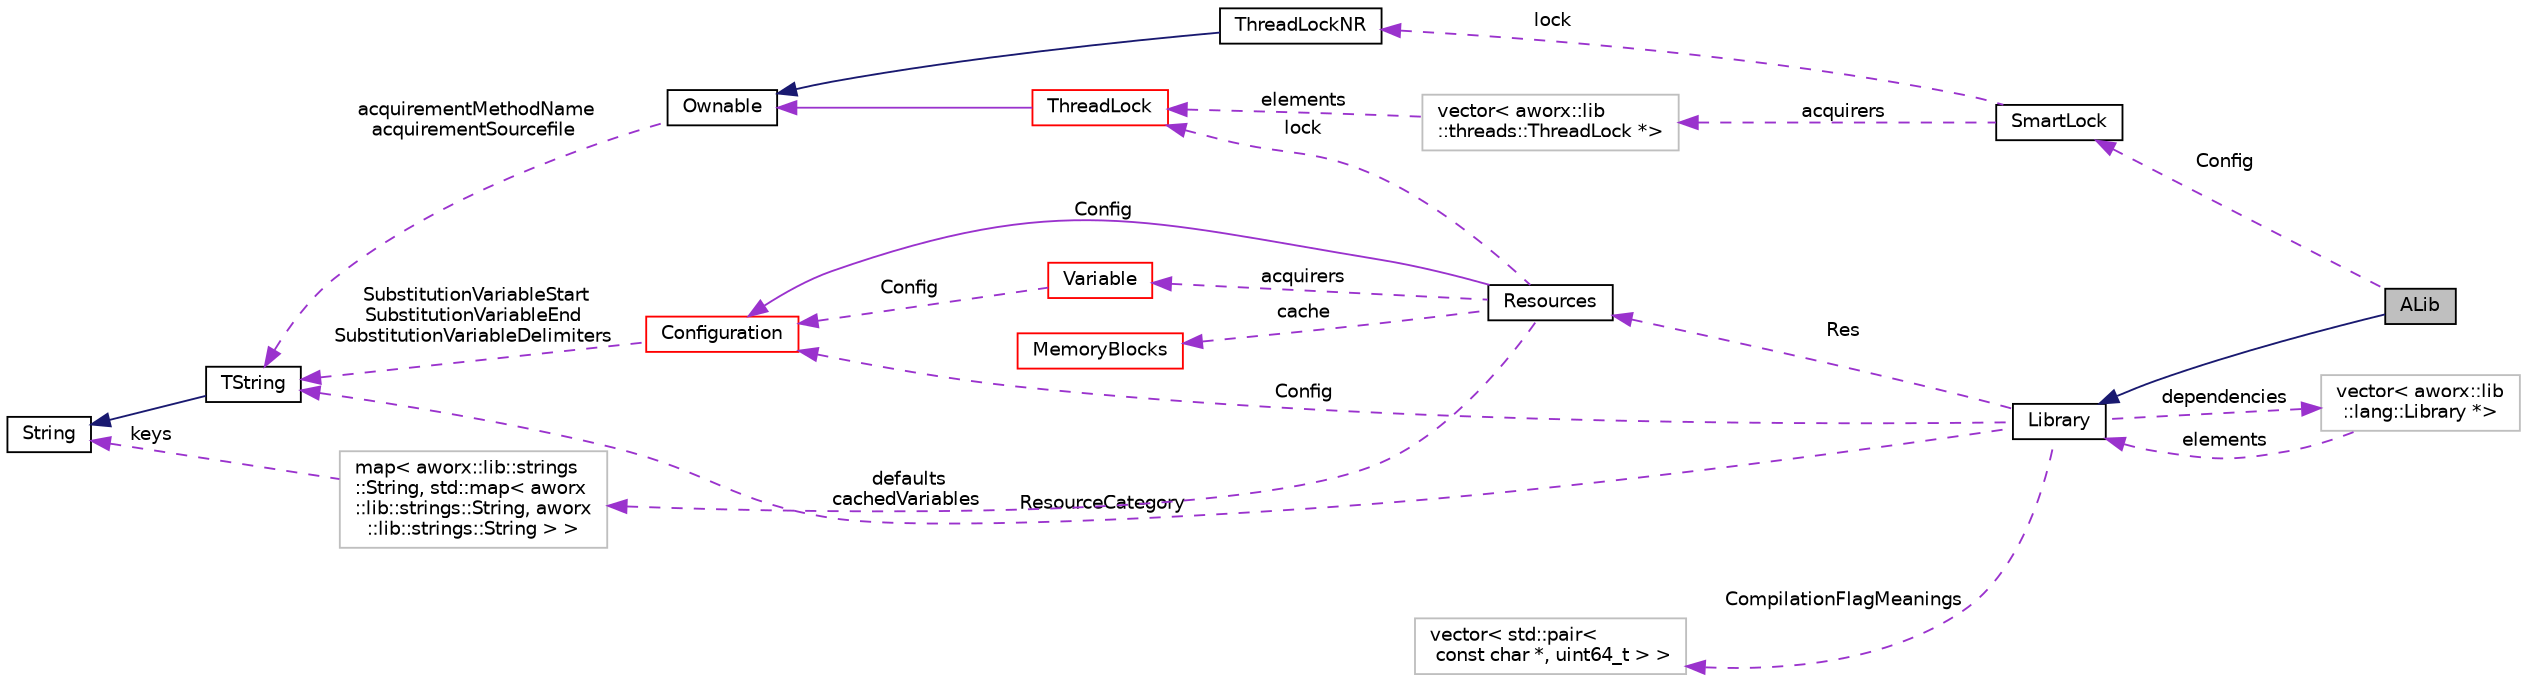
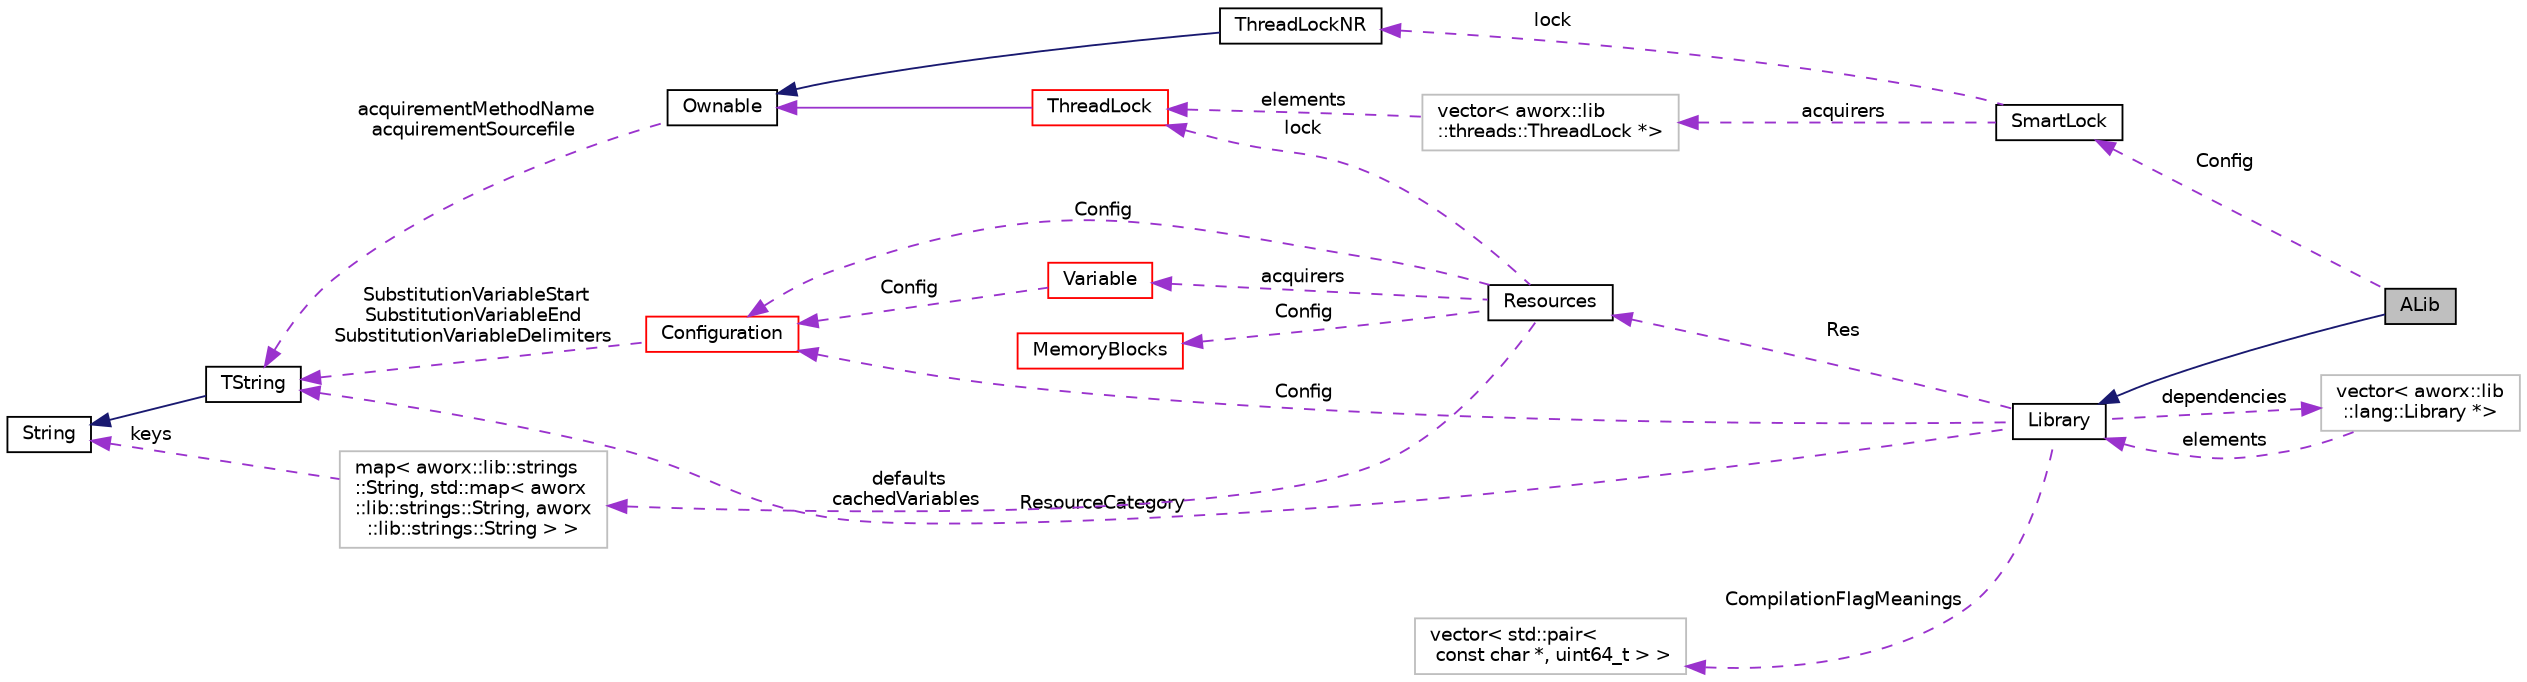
  digraph {
    rankdir=LR
    node [color=black fillcolor=white fontname=Helvetica fontsize=10 shape=record style=filled]
    edge [color=darkorchid3 dir=back fontname=Helvetica fontsize=10 labelfontname=Helvetica labelfontsize=10 style=dashed]
    n1 [fillcolor=grey75 fontcolor=black height=0.2 label=ALib width=0.4]
    n2 [height=0.2 label=Library width=0.4]
    n3 [color=grey75 height=0.2 label="vector\< aworx::lib\l::lang::Library *\>" width=0.4]
    n4 [height=0.2 label=TString width=0.4]
    n5 [color=red height=0.2 label=Configuration width=0.4]
    n6 [height=0.2 label=Ownable width=0.4]
    n7 [height=0.2 label=Resources width=0.4]
    n8 [color=red height=0.2 label=Variable width=0.4]
    n9 [color=red height=0.2 label=ThreadLock width=0.4]
    n10 [height=0.2 label=ThreadLockNR width=0.4]
    n11 [height=0.2 label=String width=0.4]
    n12 [color=grey75 height=0.2 label="map\< aworx::lib::strings\l::String, std::map\< aworx\l::lib::strings::String, aworx\l::lib::strings::String \> \>" width=0.4]
    n13 [color=red height=0.2 label=MemoryBlocks width=0.4]
    n14 [color=grey75 height=0.2 label="vector\< aworx::lib\l::threads::ThreadLock *\>" width=0.4]
    n15 [height=0.2 label=SmartLock width=0.4]
    n16 [color=grey75 height=0.2 label="vector\< std::pair\<\l const char *, uint64_t \> \>" width=0.4]
    n2 -> n1 [color=midnightblue style=solid]
    n2 -> n3 [label=" elements"]
    n3 -> n2 [label=" dependencies"]
    n4 -> n2 [label=" ResourceCategory"]
    n4 -> n5 [label=" SubstitutionVariableStart\nSubstitutionVariableEnd\nSubstitutionVariableDelimiters"]
    n4 -> n6 [label=" acquirementMethodName\nacquirementSourcefile"]
    n5 -> n2 [label=" Config"]
-   n5 -> n7 [label=" Config" style=solid]
+   n5 -> n7 [label=" Config"]
    n5 -> n8 [label=" Config"]
    n6 -> n9 [style=solid]
    n6 -> n10 [color=midnightblue style=solid]
    n7 -> n2 [label=" Res"]
    n8 -> n7 [label=" acquirers"]
    n9 -> n7 [label=" lock"]
    n9 -> n14 [label=" elements"]
    n10 -> n15 [label=" lock"]
    n11 -> n4 [color=midnightblue style=solid]
    n11 -> n12 [label=" keys"]
    n12 -> n7 [label=" defaults\ncachedVariables"]
-   n13 -> n7 [label=" cache"]
+   n13 -> n7 [label=" Config"]
    n14 -> n15 [label=" acquirers"]
    n15 -> n1 [label=" Config"]
    n16 -> n2 [label=" CompilationFlagMeanings"]
  }
